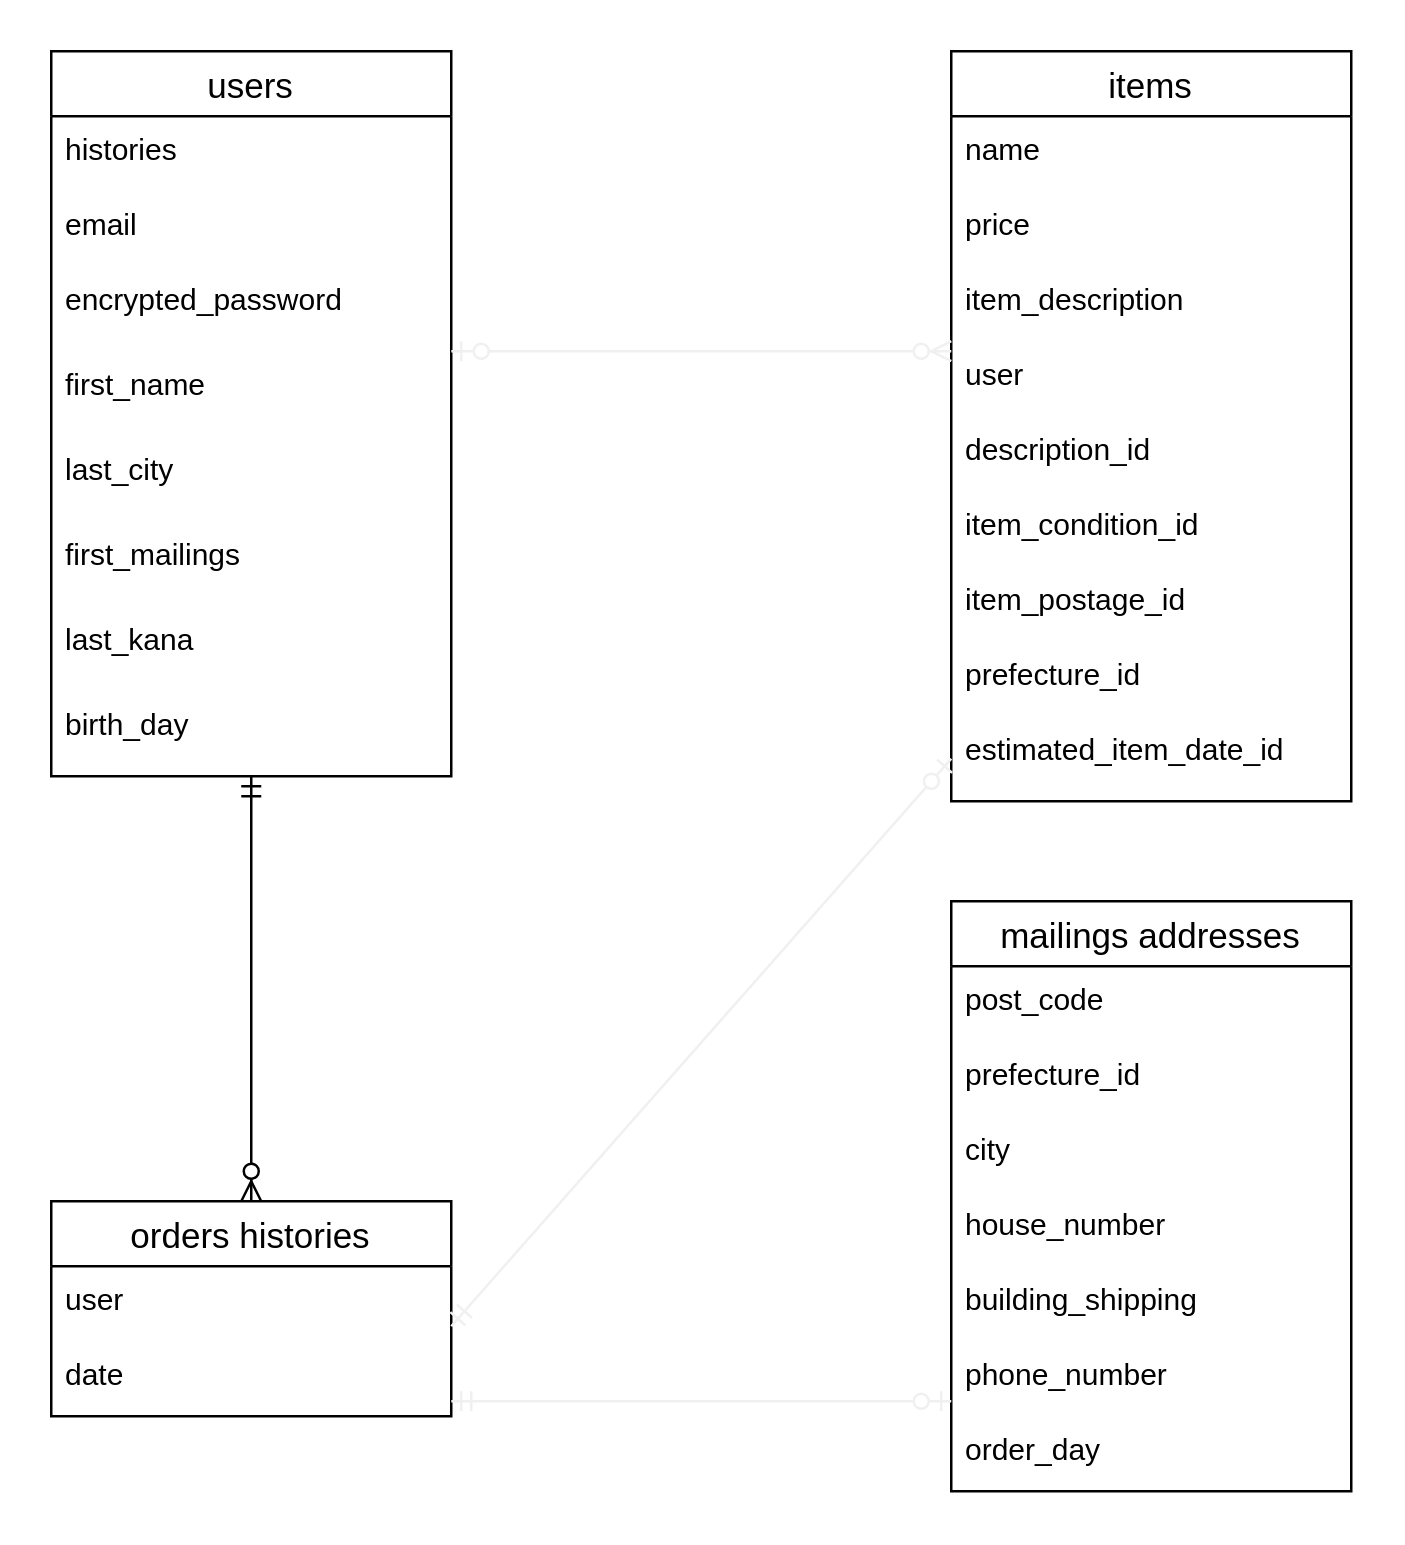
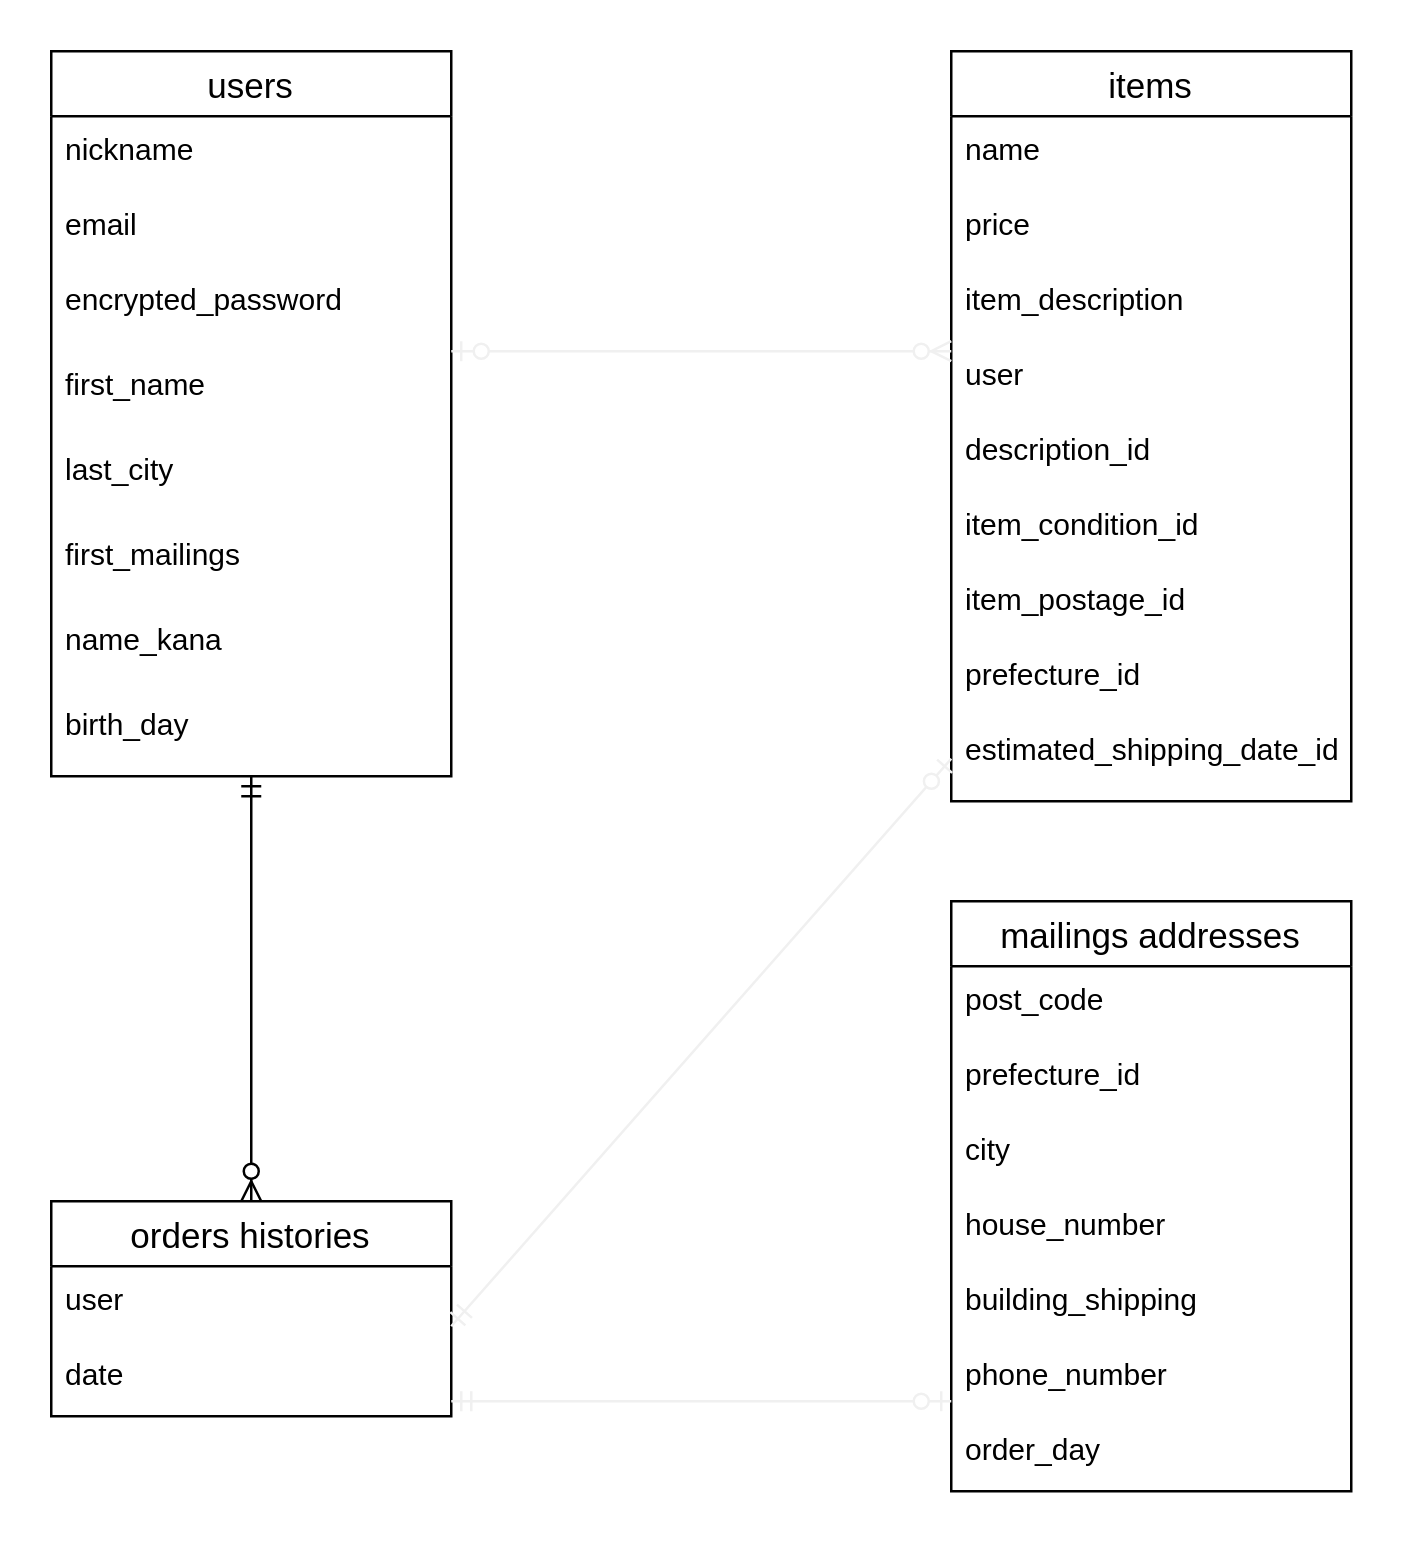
  <mxCell id="0" />
  <mxCell id="1" parent="0" />
  <mxCell id="2" value="items" style="swimlane;fontStyle=0;childLayout=stackLayout;horizontal=1;startSize=26;horizontalStack=0;resizeParent=1;resizeParentMax=0;resizeLast=0;collapsible=1;marginBottom=0;align=center;fontSize=14;" vertex="1" parent="1"><mxGeometry x="380" y="20" width="160" height="300" as="geometry" /></mxCell>
  <mxCell id="3" value="name" style="text;strokeColor=none;fillColor=none;spacingLeft=4;spacingRight=4;overflow=hidden;rotatable=0;points=[[0,0.5],[1,0.5]];portConstraint=eastwest;fontSize=12;" vertex="1" parent="2"><mxGeometry y="26" width="160" height="30" as="geometry" /></mxCell>
  <mxCell id="4" value="price" style="text;strokeColor=none;fillColor=none;spacingLeft=4;spacingRight=4;overflow=hidden;rotatable=0;points=[[0,0.5],[1,0.5]];portConstraint=eastwest;fontSize=12;" vertex="1" parent="2"><mxGeometry y="56" width="160" height="30" as="geometry" /></mxCell>
  <mxCell id="5" value="item_description" style="text;strokeColor=none;fillColor=none;spacingLeft=4;spacingRight=4;overflow=hidden;rotatable=0;points=[[0,0.5],[1,0.5]];portConstraint=eastwest;fontSize=12;" vertex="1" parent="2"><mxGeometry y="86" width="160" height="30" as="geometry" /></mxCell>
  <mxCell id="6" value="user" style="text;strokeColor=none;fillColor=none;spacingLeft=4;spacingRight=4;overflow=hidden;rotatable=0;points=[[0,0.5],[1,0.5]];portConstraint=eastwest;fontSize=12;" vertex="1" parent="2"><mxGeometry y="116" width="160" height="30" as="geometry" /></mxCell>
  <mxCell id="7" value="description_id" style="text;strokeColor=none;fillColor=none;spacingLeft=4;spacingRight=4;overflow=hidden;rotatable=0;points=[[0,0.5],[1,0.5]];portConstraint=eastwest;fontSize=12;" vertex="1" parent="2"><mxGeometry y="146" width="160" height="30" as="geometry" /></mxCell>
  <mxCell id="8" value="item_condition_id" style="text;strokeColor=none;fillColor=none;spacingLeft=4;spacingRight=4;overflow=hidden;rotatable=0;points=[[0,0.5],[1,0.5]];portConstraint=eastwest;fontSize=12;" vertex="1" parent="2"><mxGeometry y="176" width="160" height="30" as="geometry" /></mxCell>
  <mxCell id="9" value="item_postage_id" style="text;strokeColor=none;fillColor=none;spacingLeft=4;spacingRight=4;overflow=hidden;rotatable=0;points=[[0,0.5],[1,0.5]];portConstraint=eastwest;fontSize=12;" vertex="1" parent="2"><mxGeometry y="206" width="160" height="30" as="geometry" /></mxCell>
  <mxCell id="10" value="prefecture_id" style="text;strokeColor=none;fillColor=none;spacingLeft=4;spacingRight=4;overflow=hidden;rotatable=0;points=[[0,0.5],[1,0.5]];portConstraint=eastwest;fontSize=12;" vertex="1" parent="2"><mxGeometry y="236" width="160" height="30" as="geometry" /></mxCell>
- <mxCell id="11" value="estimated_item_date_id" style="text;strokeColor=none;fillColor=none;spacingLeft=4;spacingRight=4;overflow=hidden;rotatable=0;points=[[0,0.5],[1,0.5]];portConstraint=eastwest;fontSize=12;" vertex="1" parent="2"><mxGeometry y="266" width="160" height="34" as="geometry" /></mxCell>
+ <mxCell id="11" value="estimated_shipping_date_id" style="text;strokeColor=none;fillColor=none;spacingLeft=4;spacingRight=4;overflow=hidden;rotatable=0;points=[[0,0.5],[1,0.5]];portConstraint=eastwest;fontSize=12;" vertex="1" parent="2"><mxGeometry y="266" width="160" height="34" as="geometry" /></mxCell>
  <mxCell id="12" value="users" style="swimlane;fontStyle=0;childLayout=stackLayout;horizontal=1;startSize=26;horizontalStack=0;resizeParent=1;resizeParentMax=0;resizeLast=0;collapsible=1;marginBottom=0;align=center;fontSize=14;" vertex="1" parent="1"><mxGeometry x="20" y="20" width="160" height="290" as="geometry" /></mxCell>
- <mxCell id="13" value="histories" style="text;strokeColor=none;fillColor=none;spacingLeft=4;spacingRight=4;overflow=hidden;rotatable=0;points=[[0,0.5],[1,0.5]];portConstraint=eastwest;fontSize=12;" vertex="1" parent="12"><mxGeometry y="26" width="160" height="30" as="geometry" /></mxCell>
+ <mxCell id="13" value="nickname" style="text;strokeColor=none;fillColor=none;spacingLeft=4;spacingRight=4;overflow=hidden;rotatable=0;points=[[0,0.5],[1,0.5]];portConstraint=eastwest;fontSize=12;" vertex="1" parent="12"><mxGeometry y="26" width="160" height="30" as="geometry" /></mxCell>
  <mxCell id="14" value="email" style="text;strokeColor=none;fillColor=none;spacingLeft=4;spacingRight=4;overflow=hidden;rotatable=0;points=[[0,0.5],[1,0.5]];portConstraint=eastwest;fontSize=12;" vertex="1" parent="12"><mxGeometry y="56" width="160" height="30" as="geometry" /></mxCell>
  <mxCell id="15" value="encrypted_password" style="text;strokeColor=none;fillColor=none;spacingLeft=4;spacingRight=4;overflow=hidden;rotatable=0;points=[[0,0.5],[1,0.5]];portConstraint=eastwest;fontSize=12;" vertex="1" parent="12"><mxGeometry y="86" width="160" height="34" as="geometry" /></mxCell>
  <mxCell id="16" value="first_name" style="text;strokeColor=none;fillColor=none;spacingLeft=4;spacingRight=4;overflow=hidden;rotatable=0;points=[[0,0.5],[1,0.5]];portConstraint=eastwest;fontSize=12;" vertex="1" parent="12"><mxGeometry y="120" width="160" height="34" as="geometry" /></mxCell>
  <mxCell id="17" value="last_city" style="text;strokeColor=none;fillColor=none;spacingLeft=4;spacingRight=4;overflow=hidden;rotatable=0;points=[[0,0.5],[1,0.5]];portConstraint=eastwest;fontSize=12;" vertex="1" parent="12"><mxGeometry y="154" width="160" height="34" as="geometry" /></mxCell>
  <mxCell id="18" value="first_mailings" style="text;strokeColor=none;fillColor=none;spacingLeft=4;spacingRight=4;overflow=hidden;rotatable=0;points=[[0,0.5],[1,0.5]];portConstraint=eastwest;fontSize=12;" vertex="1" parent="12"><mxGeometry y="188" width="160" height="34" as="geometry" /></mxCell>
- <mxCell id="19" value="last_kana" style="text;strokeColor=none;fillColor=none;spacingLeft=4;spacingRight=4;overflow=hidden;rotatable=0;points=[[0,0.5],[1,0.5]];portConstraint=eastwest;fontSize=12;" vertex="1" parent="12"><mxGeometry y="222" width="160" height="34" as="geometry" /></mxCell>
+ <mxCell id="19" value="name_kana" style="text;strokeColor=none;fillColor=none;spacingLeft=4;spacingRight=4;overflow=hidden;rotatable=0;points=[[0,0.5],[1,0.5]];portConstraint=eastwest;fontSize=12;" vertex="1" parent="12"><mxGeometry y="222" width="160" height="34" as="geometry" /></mxCell>
  <mxCell id="20" value="birth_day" style="text;strokeColor=none;fillColor=none;spacingLeft=4;spacingRight=4;overflow=hidden;rotatable=0;points=[[0,0.5],[1,0.5]];portConstraint=eastwest;fontSize=12;" vertex="1" parent="12"><mxGeometry y="256" width="160" height="34" as="geometry" /></mxCell>
  <mxCell id="21" value="orders histories" style="swimlane;fontStyle=0;childLayout=stackLayout;horizontal=1;startSize=26;horizontalStack=0;resizeParent=1;resizeParentMax=0;resizeLast=0;collapsible=1;marginBottom=0;align=center;fontSize=14;" vertex="1" parent="1"><mxGeometry x="20" y="480" width="160" height="86" as="geometry" /></mxCell>
  <mxCell id="22" value="user" style="text;strokeColor=none;fillColor=none;spacingLeft=4;spacingRight=4;overflow=hidden;rotatable=0;points=[[0,0.5],[1,0.5]];portConstraint=eastwest;fontSize=12;" vertex="1" parent="21"><mxGeometry y="26" width="160" height="30" as="geometry" /></mxCell>
  <mxCell id="23" value="date" style="text;strokeColor=none;fillColor=none;spacingLeft=4;spacingRight=4;overflow=hidden;rotatable=0;points=[[0,0.5],[1,0.5]];portConstraint=eastwest;fontSize=12;" vertex="1" parent="21"><mxGeometry y="56" width="160" height="30" as="geometry" /></mxCell>
  <mxCell id="24" style="edgeStyle=none;rounded=0;orthogonalLoop=1;jettySize=auto;html=1;targetPerimeterSpacing=0;exitX=0.5;exitY=0;exitDx=0;exitDy=0;entryX=0.5;entryY=0;entryDx=0;entryDy=0;" edge="1" parent="1" source="25" target="25"><mxGeometry relative="1" as="geometry"><mxPoint x="100" y="450" as="targetPoint" /></mxGeometry></mxCell>
  <mxCell id="25" value="mailings addresses" style="swimlane;fontStyle=0;childLayout=stackLayout;horizontal=1;startSize=26;horizontalStack=0;resizeParent=1;resizeParentMax=0;resizeLast=0;collapsible=1;marginBottom=0;align=center;fontSize=14;" vertex="1" parent="1"><mxGeometry x="380" y="360" width="160" height="236" as="geometry" /></mxCell>
  <mxCell id="26" value="post_code" style="text;strokeColor=none;fillColor=none;spacingLeft=4;spacingRight=4;overflow=hidden;rotatable=0;points=[[0,0.5],[1,0.5]];portConstraint=eastwest;fontSize=12;" vertex="1" parent="25"><mxGeometry y="26" width="160" height="30" as="geometry" /></mxCell>
  <mxCell id="27" value="prefecture_id" style="text;strokeColor=none;fillColor=none;spacingLeft=4;spacingRight=4;overflow=hidden;rotatable=0;points=[[0,0.5],[1,0.5]];portConstraint=eastwest;fontSize=12;" vertex="1" parent="25"><mxGeometry y="56" width="160" height="30" as="geometry" /></mxCell>
  <mxCell id="28" value="city" style="text;strokeColor=none;fillColor=none;spacingLeft=4;spacingRight=4;overflow=hidden;rotatable=0;points=[[0,0.5],[1,0.5]];portConstraint=eastwest;fontSize=12;" vertex="1" parent="25"><mxGeometry y="86" width="160" height="30" as="geometry" /></mxCell>
  <mxCell id="29" value="house_number" style="text;strokeColor=none;fillColor=none;spacingLeft=4;spacingRight=4;overflow=hidden;rotatable=0;points=[[0,0.5],[1,0.5]];portConstraint=eastwest;fontSize=12;" vertex="1" parent="25"><mxGeometry y="116" width="160" height="30" as="geometry" /></mxCell>
  <mxCell id="30" value="building_shipping" style="text;strokeColor=none;fillColor=none;spacingLeft=4;spacingRight=4;overflow=hidden;rotatable=0;points=[[0,0.5],[1,0.5]];portConstraint=eastwest;fontSize=12;" vertex="1" parent="25"><mxGeometry y="146" width="160" height="30" as="geometry" /></mxCell>
  <mxCell id="31" value="phone_number" style="text;strokeColor=none;fillColor=none;spacingLeft=4;spacingRight=4;overflow=hidden;rotatable=0;points=[[0,0.5],[1,0.5]];portConstraint=eastwest;fontSize=12;" vertex="1" parent="25"><mxGeometry y="176" width="160" height="30" as="geometry" /></mxCell>
  <mxCell id="32" value="order_day" style="text;strokeColor=none;fillColor=none;spacingLeft=4;spacingRight=4;overflow=hidden;rotatable=0;points=[[0,0.5],[1,0.5]];portConstraint=eastwest;fontSize=12;" vertex="1" parent="25"><mxGeometry y="206" width="160" height="30" as="geometry" /></mxCell>
  <mxCell id="33" value="" style="fontSize=12;html=1;endArrow=ERzeroToMany;startArrow=ERmandOne;targetPerimeterSpacing=0;rounded=1;entryX=0.5;entryY=0;entryDx=0;entryDy=0;" edge="1" parent="1" target="21"><mxGeometry width="100" height="100" relative="1" as="geometry"><mxPoint x="100" y="310" as="sourcePoint" /><mxPoint x="100" y="490" as="targetPoint" /><Array as="points"><mxPoint x="100" y="310" /></Array></mxGeometry></mxCell>
  <mxCell id="34" value="" style="fontSize=12;html=1;endArrow=ERzeroToMany;startArrow=ERzeroToOne;targetPerimeterSpacing=0;strokeColor=#f0f0f0;exitX=1.005;exitY=0.836;exitDx=0;exitDy=0;exitPerimeter=0;entryX=0;entryY=0.133;entryDx=0;entryDy=0;entryPerimeter=0;" edge="1" parent="1" target="6"><mxGeometry width="100" height="100" relative="1" as="geometry"><mxPoint x="180" y="140.004" as="sourcePoint" /><mxPoint x="280" y="200" as="targetPoint" /></mxGeometry></mxCell>
  <mxCell id="35" value="" style="fontSize=12;html=1;endArrow=ERzeroToOne;startArrow=ERmandOne;targetPerimeterSpacing=0;strokeColor=#f0f0f0;" edge="1" parent="1"><mxGeometry width="100" height="100" relative="1" as="geometry"><mxPoint x="180" y="560" as="sourcePoint" /><mxPoint x="380" y="560" as="targetPoint" /><Array as="points"><mxPoint x="377" y="560" /></Array></mxGeometry></mxCell>
  <mxCell id="36" value="" style="fontSize=12;html=1;endArrow=ERzeroToOne;startArrow=ERmandOne;targetPerimeterSpacing=0;strokeColor=#f0f0f0;entryX=0;entryY=0.5;entryDx=0;entryDy=0;" edge="1" parent="1" target="11"><mxGeometry width="100" height="100" relative="1" as="geometry"><mxPoint x="180" y="530" as="sourcePoint" /><mxPoint x="280" y="430" as="targetPoint" /></mxGeometry></mxCell>
